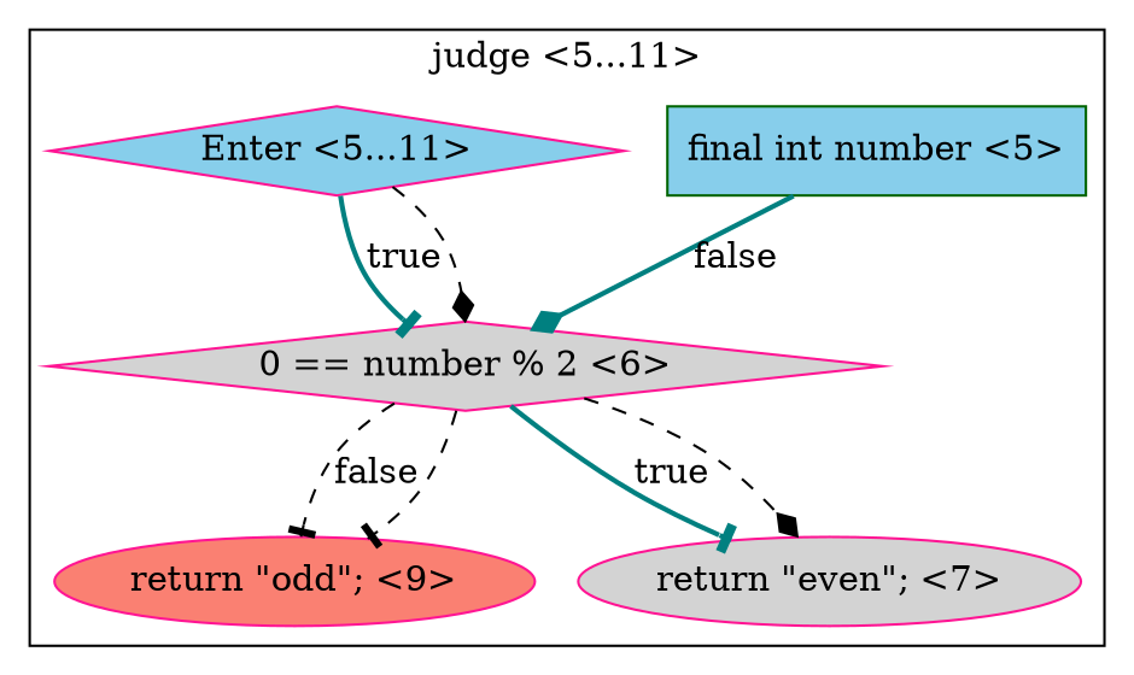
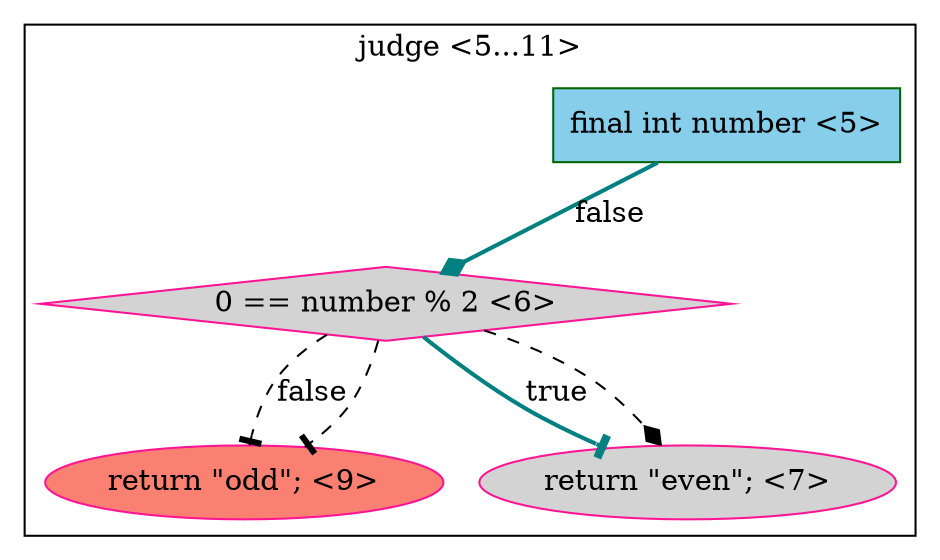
  digraph {
    node [color=deeppink fillcolor=skyblue shape=diamond style=filled]
    edge [arrowhead=tee color=black style=dashed]
    n1 [color=darkgreen label="final int number <5>" shape=box]
    n2 [fillcolor=lightgrey label="0 == number % 2 <6>"]
    n3 [fillcolor=salmon label="return \"odd\"; <9>" shape=ellipse]
    n4 [fillcolor=lightgrey label="return \"even\"; <7>" shape=ellipse]
-   n5 [label="Enter <5...11>"]
    subgraph cluster_1 {
      label="judge <5...11>"
      n1
      n2
      n3
      n4
-     n5
    }
    n1 -> n2 [arrowhead=diamond color=teal label=false style=bold]
    n2 -> n3 [label=false]
    n2 -> n3
    n2 -> n4 [color=teal label=true style=bold]
    n2 -> n4 [arrowhead=diamond]
-   n5 -> n2 [color=teal label=true style=bold]
-   n5 -> n2 [arrowhead=diamond]
  }
